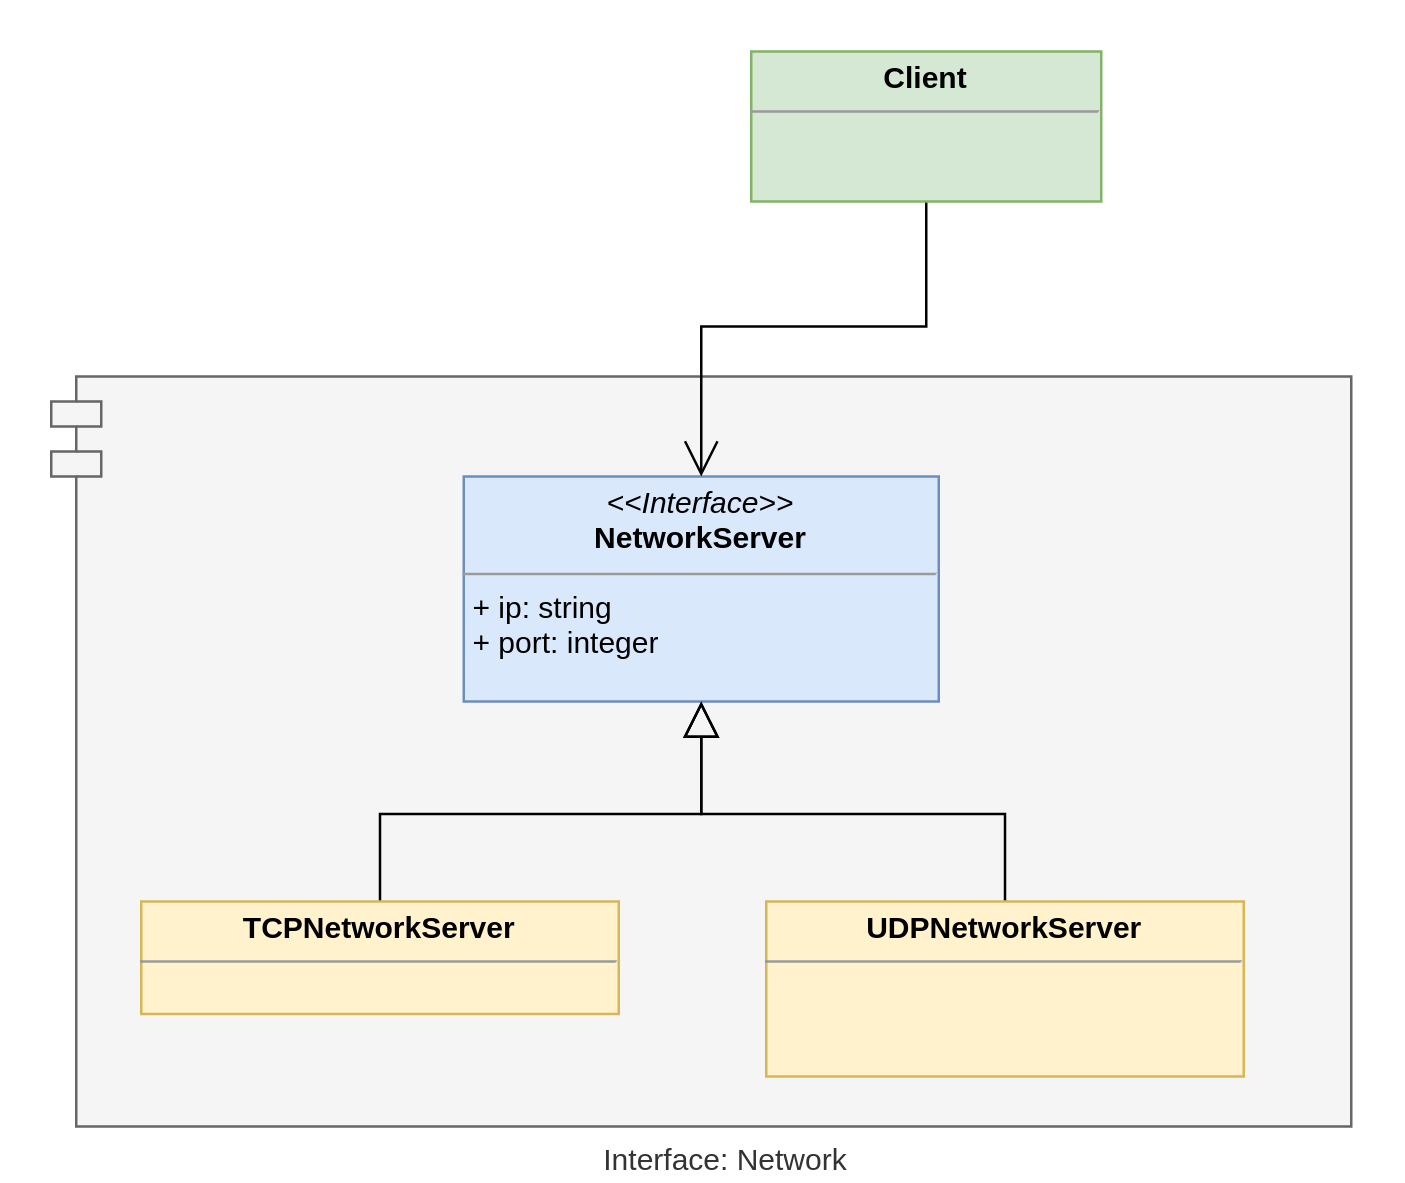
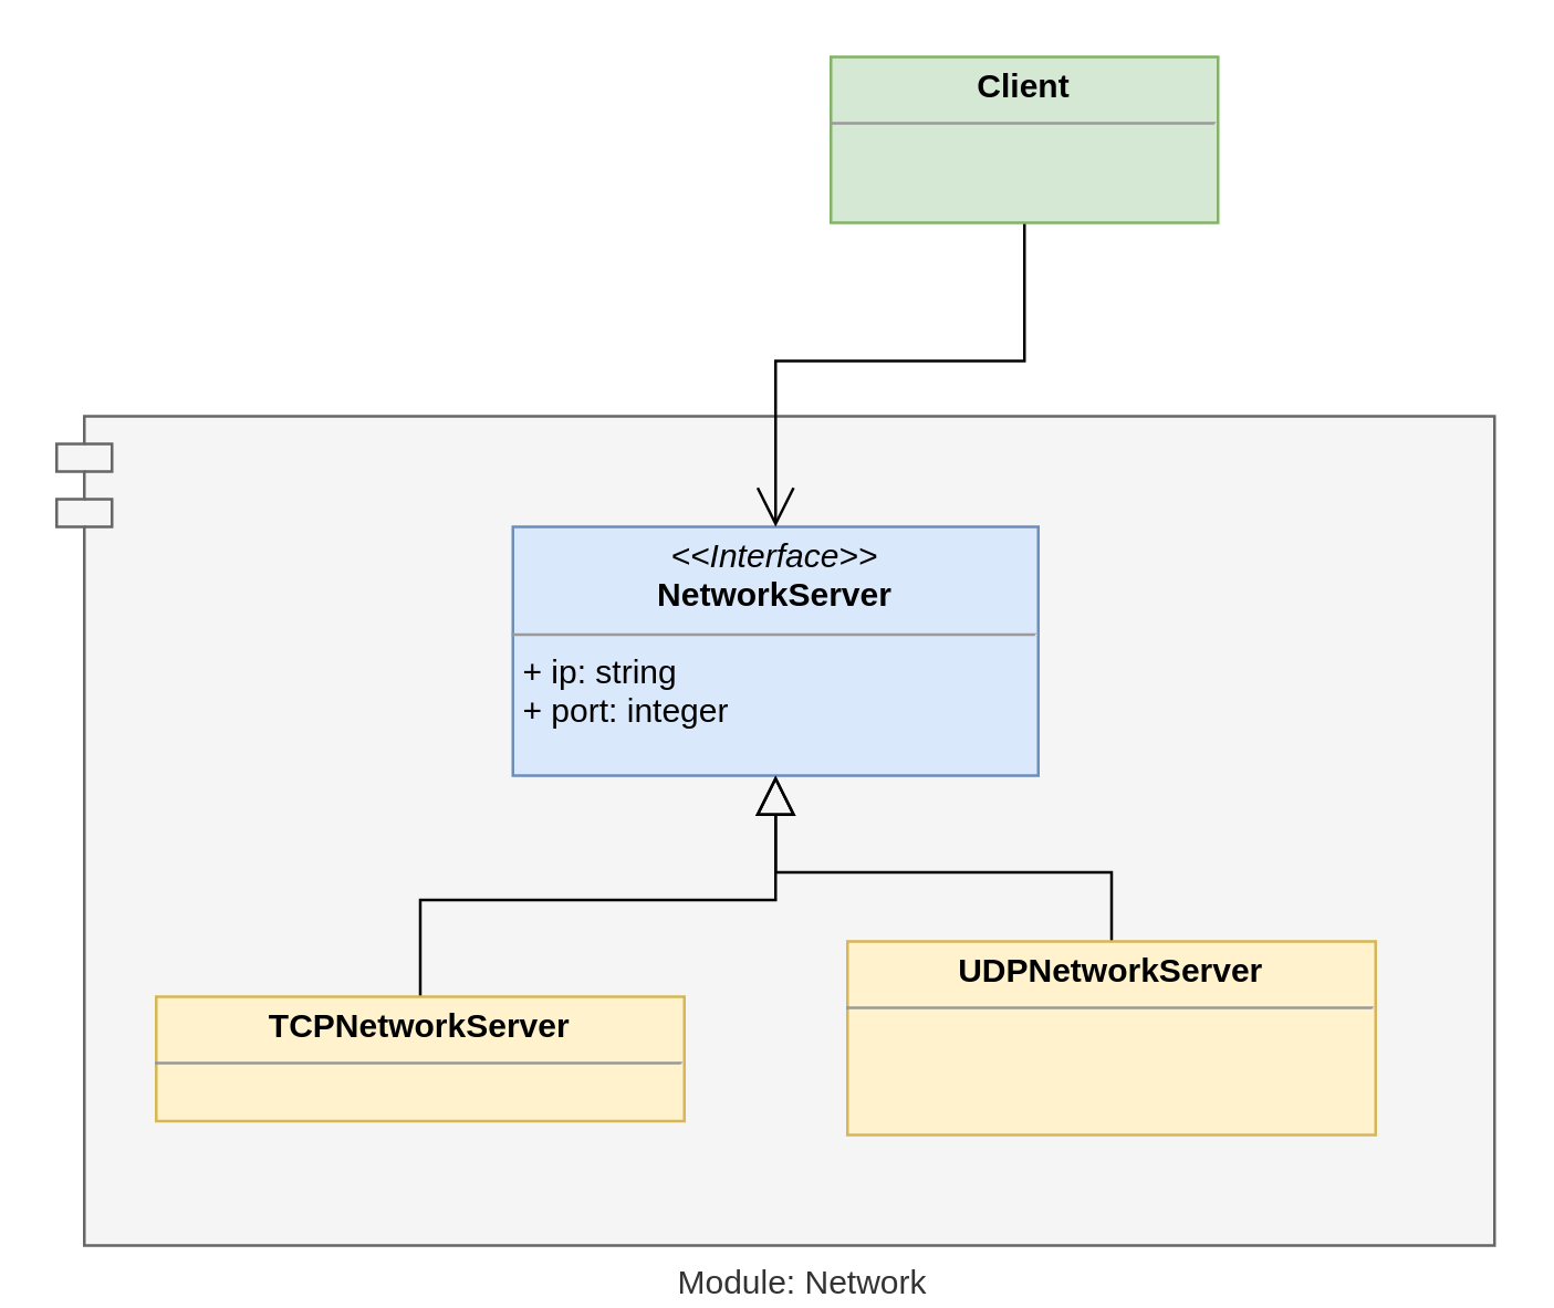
  <mxCell id="0" />
  <mxCell id="1" parent="0" />
- <mxCell id="2" value="Interface: Network" style="shape=module;align=center;spacingLeft=20;align=center;verticalAlign=top;fillColor=#f5f5f5;fontColor=#333333;strokeColor=#666666;labelPosition=center;verticalLabelPosition=bottom;" vertex="1" parent="1"><mxGeometry x="20" y="150" width="520" height="300" as="geometry" /></mxCell>
+ <mxCell id="2" value="Module: Network" style="shape=module;align=center;spacingLeft=20;align=center;verticalAlign=top;fillColor=#f5f5f5;fontColor=#333333;strokeColor=#666666;labelPosition=center;verticalLabelPosition=bottom;" vertex="1" parent="1"><mxGeometry x="20" y="150" width="520" height="300" as="geometry" /></mxCell>
  <mxCell id="3" value="&lt;p style=&quot;margin: 0px ; margin-top: 4px ; text-align: center&quot;&gt;&lt;i&gt;&amp;lt;&amp;lt;Interface&amp;gt;&amp;gt;&lt;/i&gt;&lt;br&gt;&lt;b&gt;NetworkServer&lt;/b&gt;&lt;/p&gt;&lt;hr size=&quot;1&quot;&gt;&lt;p style=&quot;margin: 0px ; margin-left: 4px&quot;&gt;+ ip: string&lt;br&gt;+ port: integer&lt;/p&gt;&lt;br&gt;&lt;hr size=&quot;1&quot;&gt;" style="verticalAlign=top;align=left;overflow=fill;fontSize=12;fontFamily=Helvetica;html=1;fillColor=#dae8fc;strokeColor=#6c8ebf;" vertex="1" parent="1"><mxGeometry x="185" y="190" width="190" height="90" as="geometry" /></mxCell>
  <mxCell id="4" style="edgeStyle=orthogonalEdgeStyle;rounded=0;orthogonalLoop=1;jettySize=auto;html=1;entryX=0.5;entryY=1;entryDx=0;entryDy=0;endArrow=block;endFill=0;strokeWidth=1;endSize=12;" edge="1" parent="1" source="5" target="3"><mxGeometry relative="1" as="geometry" /></mxCell>
  <mxCell id="5" value="&lt;p style=&quot;margin: 0px ; margin-top: 4px ; text-align: center&quot;&gt;&lt;b&gt;TCPNetworkServer&lt;/b&gt;&lt;/p&gt;&lt;hr size=&quot;1&quot;&gt;&lt;div style=&quot;height: 2px&quot;&gt;&lt;/div&gt;" style="verticalAlign=top;align=left;overflow=fill;fontSize=12;fontFamily=Helvetica;html=1;fillColor=#fff2cc;strokeColor=#d6b656;" vertex="1" parent="1"><mxGeometry x="56" y="360" width="191" height="45" as="geometry" /></mxCell>
  <mxCell id="6" style="edgeStyle=orthogonalEdgeStyle;rounded=0;orthogonalLoop=1;jettySize=auto;html=1;endArrow=block;endFill=0;endSize=12;strokeWidth=1;" edge="1" parent="1" source="7" target="3"><mxGeometry relative="1" as="geometry" /></mxCell>
- <mxCell id="7" value="&lt;p style=&quot;margin: 0px ; margin-top: 4px ; text-align: center&quot;&gt;&lt;b&gt;UDPNetworkServer&lt;/b&gt;&lt;/p&gt;&lt;hr size=&quot;1&quot;&gt;&lt;div style=&quot;height: 2px&quot;&gt;&lt;/div&gt;" style="verticalAlign=top;align=left;overflow=fill;fontSize=12;fontFamily=Helvetica;html=1;fillColor=#fff2cc;strokeColor=#d6b656;" vertex="1" parent="1"><mxGeometry x="306" y="360" width="191" height="70" as="geometry" /></mxCell>
+ <mxCell id="7" value="&lt;p style=&quot;margin: 0px ; margin-top: 4px ; text-align: center&quot;&gt;&lt;b&gt;UDPNetworkServer&lt;/b&gt;&lt;/p&gt;&lt;hr size=&quot;1&quot;&gt;&lt;div style=&quot;height: 2px&quot;&gt;&lt;/div&gt;" style="verticalAlign=top;align=left;overflow=fill;fontSize=12;fontFamily=Helvetica;html=1;fillColor=#fff2cc;strokeColor=#d6b656;" vertex="1" parent="1"><mxGeometry x="306" y="340" width="191" height="70" as="geometry" /></mxCell>
  <mxCell id="8" style="edgeStyle=orthogonalEdgeStyle;rounded=0;orthogonalLoop=1;jettySize=auto;html=1;endArrow=open;endFill=0;endSize=12;strokeWidth=1;" edge="1" parent="1" source="9" target="3"><mxGeometry relative="1" as="geometry" /></mxCell>
  <mxCell id="9" value="&lt;p style=&quot;margin: 0px ; margin-top: 4px ; text-align: center&quot;&gt;&lt;b&gt;Client&lt;/b&gt;&lt;/p&gt;&lt;hr size=&quot;1&quot;&gt;&lt;div style=&quot;height: 2px&quot;&gt;&lt;/div&gt;" style="verticalAlign=top;align=left;overflow=fill;fontSize=12;fontFamily=Helvetica;html=1;fillColor=#d5e8d4;strokeColor=#82b366;" vertex="1" parent="1"><mxGeometry x="300" y="20" width="140" height="60" as="geometry" /></mxCell>
